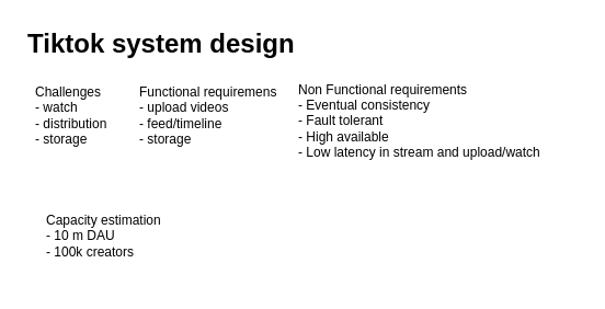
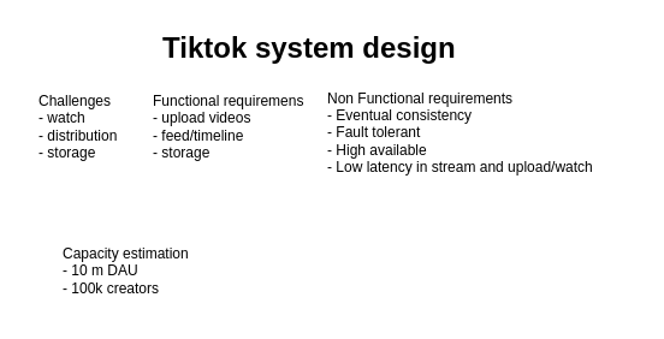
  <mxCell id="0" />
  <mxCell id="1" parent="0" />
- <mxCell id="2" value="&lt;h1&gt;Tiktok system design&lt;/h1&gt;&lt;p&gt;&lt;br&gt;&lt;/p&gt;" style="text;html=1;strokeColor=none;fillColor=none;spacing=5;spacingTop=-20;whiteSpace=wrap;overflow=hidden;rounded=0;" vertex="1" parent="1"><mxGeometry x="20" y="20" width="320" height="40" as="geometry" /></mxCell>
+ <mxCell id="2" value="&lt;h1&gt;Tiktok system design&lt;/h1&gt;&lt;p&gt;&lt;br&gt;&lt;/p&gt;" style="text;html=1;strokeColor=none;fillColor=none;spacing=5;spacingTop=-20;whiteSpace=wrap;overflow=hidden;rounded=0;" vertex="1" parent="1"><mxGeometry x="130" y="20" width="320" height="40" as="geometry" /></mxCell>
  <mxCell id="3" value="&lt;span&gt;Challenges&lt;/span&gt;&lt;br&gt;&lt;span&gt;- watch&lt;/span&gt;&lt;br&gt;&lt;span&gt;- distribution&lt;/span&gt;&lt;br&gt;&lt;span&gt;- storage&lt;/span&gt;" style="text;html=1;strokeColor=none;fillColor=none;align=left;verticalAlign=middle;whiteSpace=wrap;rounded=0;" vertex="1" parent="1"><mxGeometry x="30" y="70" width="110" height="70" as="geometry" /></mxCell>
  <mxCell id="4" value="Functional requiremens&lt;br&gt;- upload videos&lt;br&gt;- feed/timeline&lt;br&gt;- storage&amp;nbsp;" style="text;html=1;strokeColor=none;fillColor=none;align=left;verticalAlign=middle;whiteSpace=wrap;rounded=0;" vertex="1" parent="1"><mxGeometry x="125" y="70" width="175" height="70" as="geometry" /></mxCell>
  <mxCell id="5" value="Non Functional requirements&lt;br&gt;- Eventual consistency&lt;br&gt;- Fault tolerant&lt;br&gt;- High available&lt;br&gt;- Low latency in stream and upload/watch" style="text;html=1;strokeColor=none;fillColor=none;align=left;verticalAlign=middle;whiteSpace=wrap;rounded=0;" vertex="1" parent="1"><mxGeometry x="270" y="70" width="260" height="80" as="geometry" /></mxCell>
- <mxCell id="6" value="Capacity estimation&lt;br&gt;- 10 m DAU&lt;br&gt;- 100k creators&lt;br&gt;" style="text;html=1;strokeColor=none;fillColor=none;align=left;verticalAlign=middle;whiteSpace=wrap;rounded=0;" vertex="1" parent="1"><mxGeometry x="40" y="170" width="250" height="90" as="geometry" /></mxCell>
+ <mxCell id="6" value="Capacity estimation&lt;br&gt;- 10 m DAU&lt;br&gt;- 100k creators&lt;br&gt;" style="text;html=1;strokeColor=none;fillColor=none;align=left;verticalAlign=middle;whiteSpace=wrap;rounded=0;" vertex="1" parent="1"><mxGeometry x="50" y="180" width="250" height="90" as="geometry" /></mxCell>
